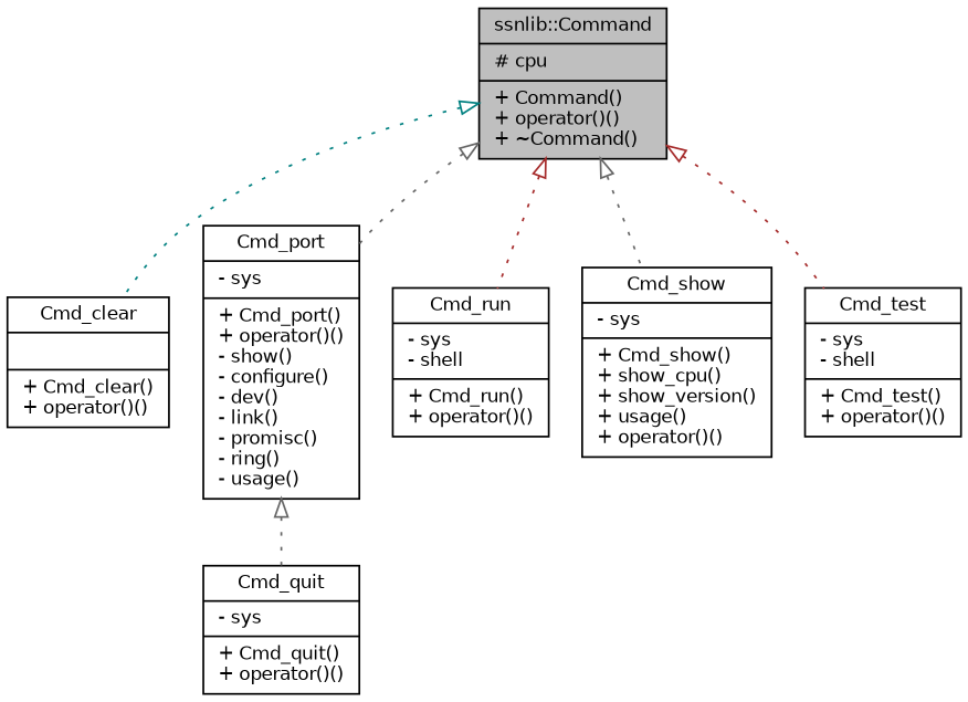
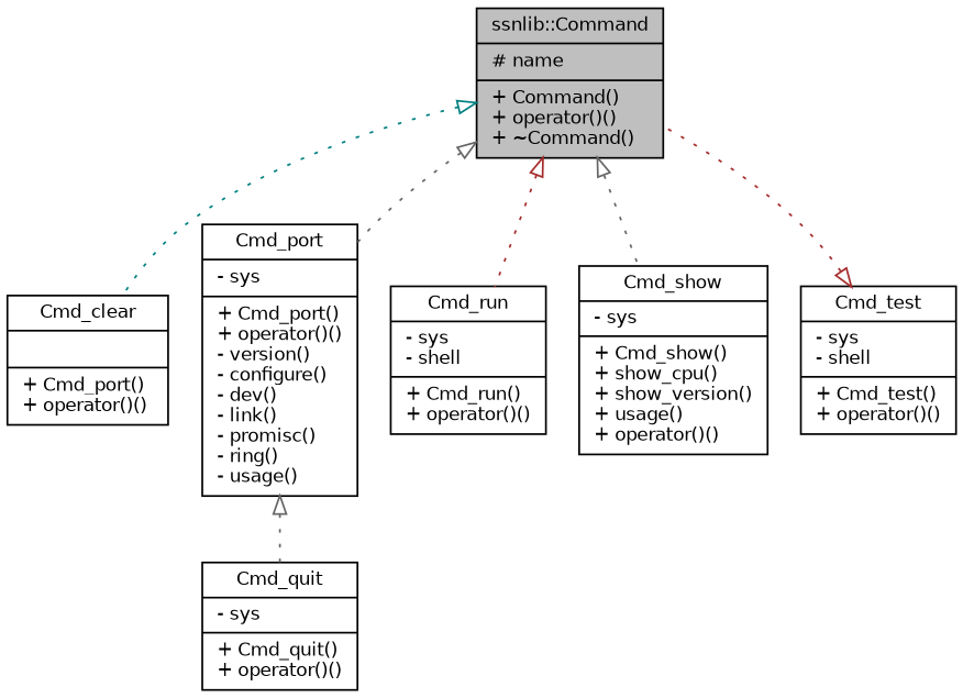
  digraph {
    node [color=black fillcolor=white fontname=Helvetica fontsize=10 shape=record style=filled]
    edge [arrowtail=onormal color=gray40 dir=back fontname=Helvetica fontsize=10 labelfontname=Helvetica labelfontsize=10 style=dotted]
-   n1 [fillcolor=grey75 fontcolor=black height=0.2 label="{ssnlib::Command\n|# cpu\l|+ Command()\l+ operator()()\l+ ~Command()\l}" width=0.4]
-   n2 [height=0.2 label="{Cmd_clear\n||+ Cmd_clear()\l+ operator()()\l}" width=0.4]
-   n3 [height=0.2 label="{Cmd_port\n|- sys\l|+ Cmd_port()\l+ operator()()\l- show()\l- configure()\l- dev()\l- link()\l- promisc()\l- ring()\l- usage()\l}" width=0.4]
+   n1 [fillcolor=grey75 fontcolor=black height=0.2 label="{ssnlib::Command\n|# name\l|+ Command()\l+ operator()()\l+ ~Command()\l}" width=0.4]
+   n2 [height=0.2 label="{Cmd_clear\n||+ Cmd_port()\l+ operator()()\l}" width=0.4]
+   n3 [height=0.2 label="{Cmd_port\n|- sys\l|+ Cmd_port()\l+ operator()()\l- version()\l- configure()\l- dev()\l- link()\l- promisc()\l- ring()\l- usage()\l}" width=0.4]
    n4 [height=0.2 label="{Cmd_run\n|- sys\l- shell\l|+ Cmd_run()\l+ operator()()\l}" width=0.4]
    n5 [height=0.2 label="{Cmd_show\n|- sys\l|+ Cmd_show()\l+ show_cpu()\l+ show_version()\l+ usage()\l+ operator()()\l}" width=0.4]
    n6 [height=0.2 label="{Cmd_test\n|- sys\l- shell\l|+ Cmd_test()\l+ operator()()\l}" width=0.4]
    n7 [height=0.2 label="{Cmd_quit\n|- sys\l|+ Cmd_quit()\l+ operator()()\l}" width=0.4]
    n1 -> n2 [color=teal]
    n1 -> n3
    n1 -> n4 [color=brown]
    n1 -> n5
-   n1 -> n6 [color=brown]
+   n6 -> n1 [color=brown]
    n3 -> n7
  }
